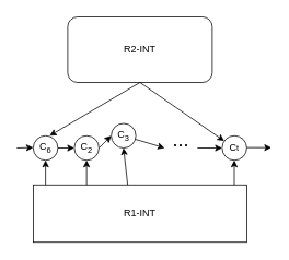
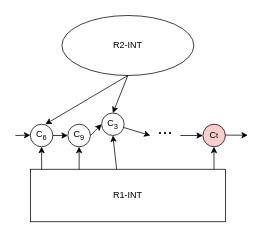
  <mxCell id="0" />
  <mxCell id="1" parent="0" />
  <mxCell id="2" value="R1-INT" style="rounded=0;whiteSpace=wrap;html=1;" vertex="1" parent="1"><mxGeometry x="40" y="225" width="260" height="70" as="geometry" /></mxCell>
  <mxCell id="3" value="&lt;font&gt;C&lt;sub&gt;6&lt;/sub&gt;&lt;/font&gt;" style="ellipse;whiteSpace=wrap;html=1;aspect=fixed;" vertex="1" parent="1"><mxGeometry x="40" y="165" width="30" height="30" as="geometry" /></mxCell>
  <mxCell id="4" value="&lt;span&gt;C&lt;/span&gt;&lt;sub&gt;3&lt;/sub&gt;" style="ellipse;whiteSpace=wrap;html=1;aspect=fixed;" vertex="1" parent="1"><mxGeometry x="135" y="150" width="30" height="30" as="geometry" /></mxCell>
- <mxCell id="5" value="C&lt;span style=&quot;font-size: 10px&quot;&gt;t&lt;/span&gt;" style="ellipse;whiteSpace=wrap;html=1;aspect=fixed;" vertex="1" parent="1"><mxGeometry x="270" y="165" width="30" height="30" as="geometry" /></mxCell>
- <mxCell id="6" value="R2-INT" style="whiteSpace=wrap;html=1;rounded=1;" vertex="1" parent="1"><mxGeometry x="82" y="20" width="176" height="80" as="geometry" /></mxCell>
- <mxCell id="7" value="&lt;span&gt;C&lt;/span&gt;&lt;sub&gt;2&lt;/sub&gt;" style="ellipse;whiteSpace=wrap;html=1;aspect=fixed;" vertex="1" parent="1"><mxGeometry x="90" y="165" width="30" height="30" as="geometry" /></mxCell>
+ <mxCell id="5" value="C&lt;span style=&quot;font-size: 10px&quot;&gt;t&lt;/span&gt;" style="ellipse;whiteSpace=wrap;html=1;aspect=fixed;fillColor=#f8cecc;" vertex="1" parent="1"><mxGeometry x="270" y="165" width="30" height="30" as="geometry" /></mxCell>
+ <mxCell id="6" value="R2-INT" style="ellipse;whiteSpace=wrap;html=1;" vertex="1" parent="1"><mxGeometry x="82" y="20" width="176" height="80" as="geometry" /></mxCell>
+ <mxCell id="7" value="&lt;span&gt;C&lt;/span&gt;&lt;sub&gt;9&lt;/sub&gt;" style="ellipse;whiteSpace=wrap;html=1;aspect=fixed;" vertex="1" parent="1"><mxGeometry x="90" y="165" width="30" height="30" as="geometry" /></mxCell>
  <mxCell id="8" value="" style="endArrow=classic;html=1;" edge="1" parent="1"><mxGeometry width="50" height="50" relative="1" as="geometry"><mxPoint x="20" y="180" as="sourcePoint" /><mxPoint x="40" y="179.5" as="targetPoint" /></mxGeometry></mxCell>
  <mxCell id="9" value="" style="endArrow=classic;html=1;entryX=0;entryY=0.5;entryDx=0;entryDy=0;exitX=1;exitY=0.5;exitDx=0;exitDy=0;" edge="1" parent="1" source="3" target="7"><mxGeometry width="50" height="50" relative="1" as="geometry"><mxPoint x="20" y="189.5" as="sourcePoint" /><mxPoint x="50" y="189.5" as="targetPoint" /></mxGeometry></mxCell>
  <mxCell id="10" value="" style="endArrow=classic;html=1;entryX=0;entryY=0.5;entryDx=0;entryDy=0;" edge="1" parent="1" target="4"><mxGeometry width="50" height="50" relative="1" as="geometry"><mxPoint x="120" y="180" as="sourcePoint" /><mxPoint x="134" y="181" as="targetPoint" /></mxGeometry></mxCell>
  <mxCell id="11" value="" style="endArrow=classic;html=1;entryX=0.5;entryY=1;entryDx=0;entryDy=0;" edge="1" parent="1" target="3"><mxGeometry width="50" height="50" relative="1" as="geometry"><mxPoint x="55" y="225" as="sourcePoint" /><mxPoint x="130" y="35" as="targetPoint" /></mxGeometry></mxCell>
  <mxCell id="12" value="" style="endArrow=classic;html=1;entryX=0.5;entryY=1;entryDx=0;entryDy=0;exitX=0.25;exitY=0;exitDx=0;exitDy=0;" edge="1" parent="1" source="2" target="7"><mxGeometry width="50" height="50" relative="1" as="geometry"><mxPoint x="65" y="235" as="sourcePoint" /><mxPoint x="65" y="195" as="targetPoint" /></mxGeometry></mxCell>
  <mxCell id="13" value="" style="endArrow=classic;html=1;entryX=0.5;entryY=1;entryDx=0;entryDy=0;" edge="1" parent="1" target="4"><mxGeometry width="50" height="50" relative="1" as="geometry"><mxPoint x="155" y="225" as="sourcePoint" /><mxPoint x="115" y="195" as="targetPoint" /></mxGeometry></mxCell>
  <mxCell id="14" value="&lt;font style=&quot;font-size: 24px&quot;&gt;...&lt;/font&gt;" style="text;html=1;strokeColor=none;fillColor=none;align=center;verticalAlign=middle;whiteSpace=wrap;rounded=0;" vertex="1" parent="1"><mxGeometry x="200" y="160" width="40" height="20" as="geometry" /></mxCell>
  <mxCell id="15" value="" style="edgeStyle=none;rounded=0;orthogonalLoop=1;jettySize=auto;html=1;" edge="1" parent="1"><mxGeometry relative="1" as="geometry"><mxPoint x="240" y="180" as="sourcePoint" /><mxPoint x="270" y="180.048" as="targetPoint" /></mxGeometry></mxCell>
  <mxCell id="16" value="" style="edgeStyle=none;rounded=0;orthogonalLoop=1;jettySize=auto;html=1;entryX=0;entryY=1;entryDx=0;entryDy=0;" edge="1" parent="1" source="4" target="14"><mxGeometry relative="1" as="geometry" /></mxCell>
  <mxCell id="17" value="" style="endArrow=classic;html=1;entryX=0.5;entryY=1;entryDx=0;entryDy=0;" edge="1" parent="1"><mxGeometry width="50" height="50" relative="1" as="geometry"><mxPoint x="284.83" y="225" as="sourcePoint" /><mxPoint x="284.83" y="195" as="targetPoint" /></mxGeometry></mxCell>
  <mxCell id="18" value="" style="endArrow=classic;html=1;exitX=0.5;exitY=1;exitDx=0;exitDy=0;entryX=0.667;entryY=0;entryDx=0;entryDy=0;entryPerimeter=0;" edge="1" parent="1" source="6" target="3"><mxGeometry width="50" height="50" relative="1" as="geometry"><mxPoint x="40" y="185" as="sourcePoint" /><mxPoint x="90" y="135" as="targetPoint" /></mxGeometry></mxCell>
- <mxCell id="19" value="" style="endArrow=classic;html=1;exitX=0.5;exitY=1;exitDx=0;exitDy=0;" edge="1" parent="1" source="6" target="5"><mxGeometry width="50" height="50" relative="1" as="geometry"><mxPoint x="170" y="105" as="sourcePoint" /><mxPoint x="150" y="164" as="targetPoint" /></mxGeometry></mxCell>
+ <mxCell id="19" value="" style="endArrow=classic;html=1;exitX=0.5;exitY=1;exitDx=0;exitDy=0;entryX=0.5;entryY=0;entryDx=0;entryDy=0;" edge="1" parent="1" source="6" target="4"><mxGeometry width="50" height="50" relative="1" as="geometry"><mxPoint x="170" y="105" as="sourcePoint" /><mxPoint x="150" y="164" as="targetPoint" /></mxGeometry></mxCell>
  <mxCell id="20" value="" style="edgeStyle=none;rounded=0;orthogonalLoop=1;jettySize=auto;html=1;" edge="1" parent="1"><mxGeometry relative="1" as="geometry"><mxPoint x="300" y="179.52" as="sourcePoint" /><mxPoint x="330" y="179.568" as="targetPoint" /></mxGeometry></mxCell>
